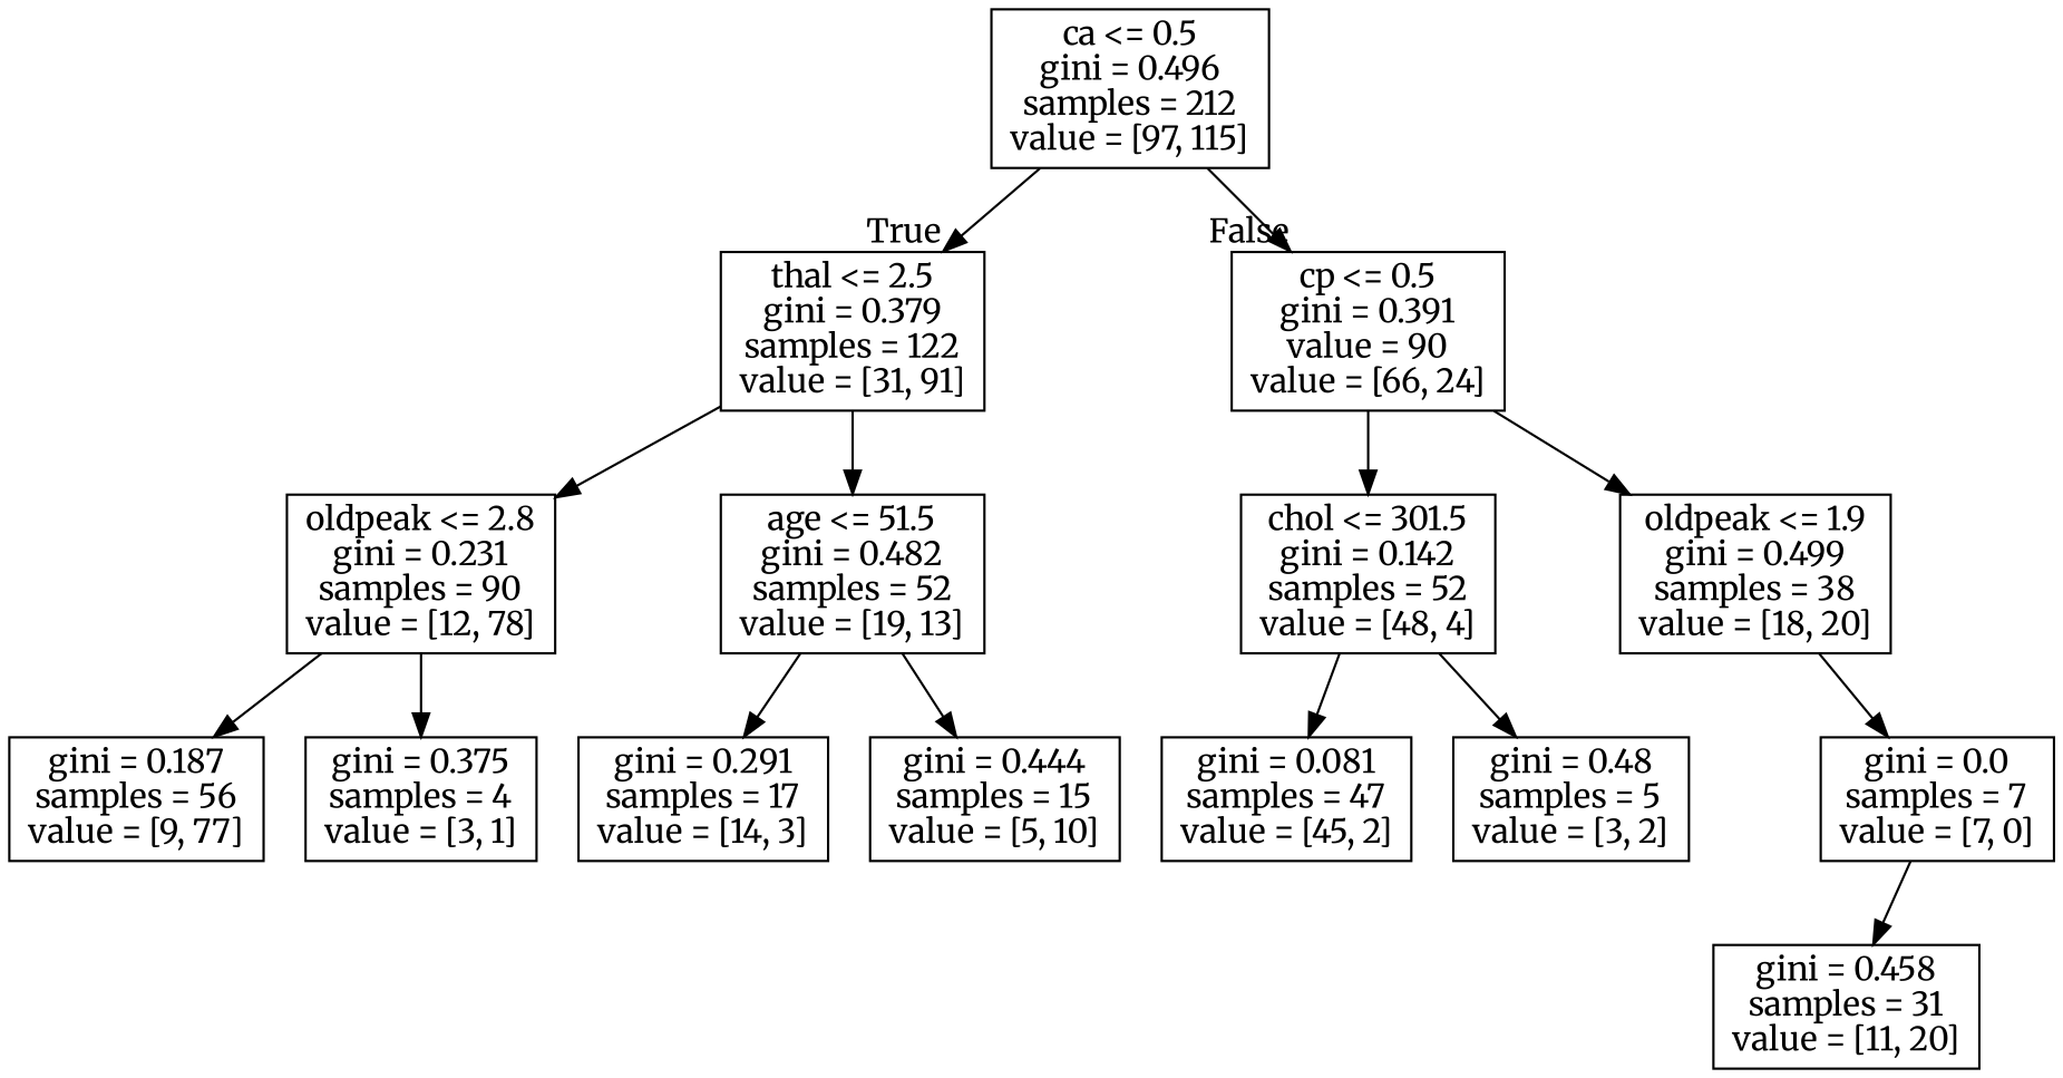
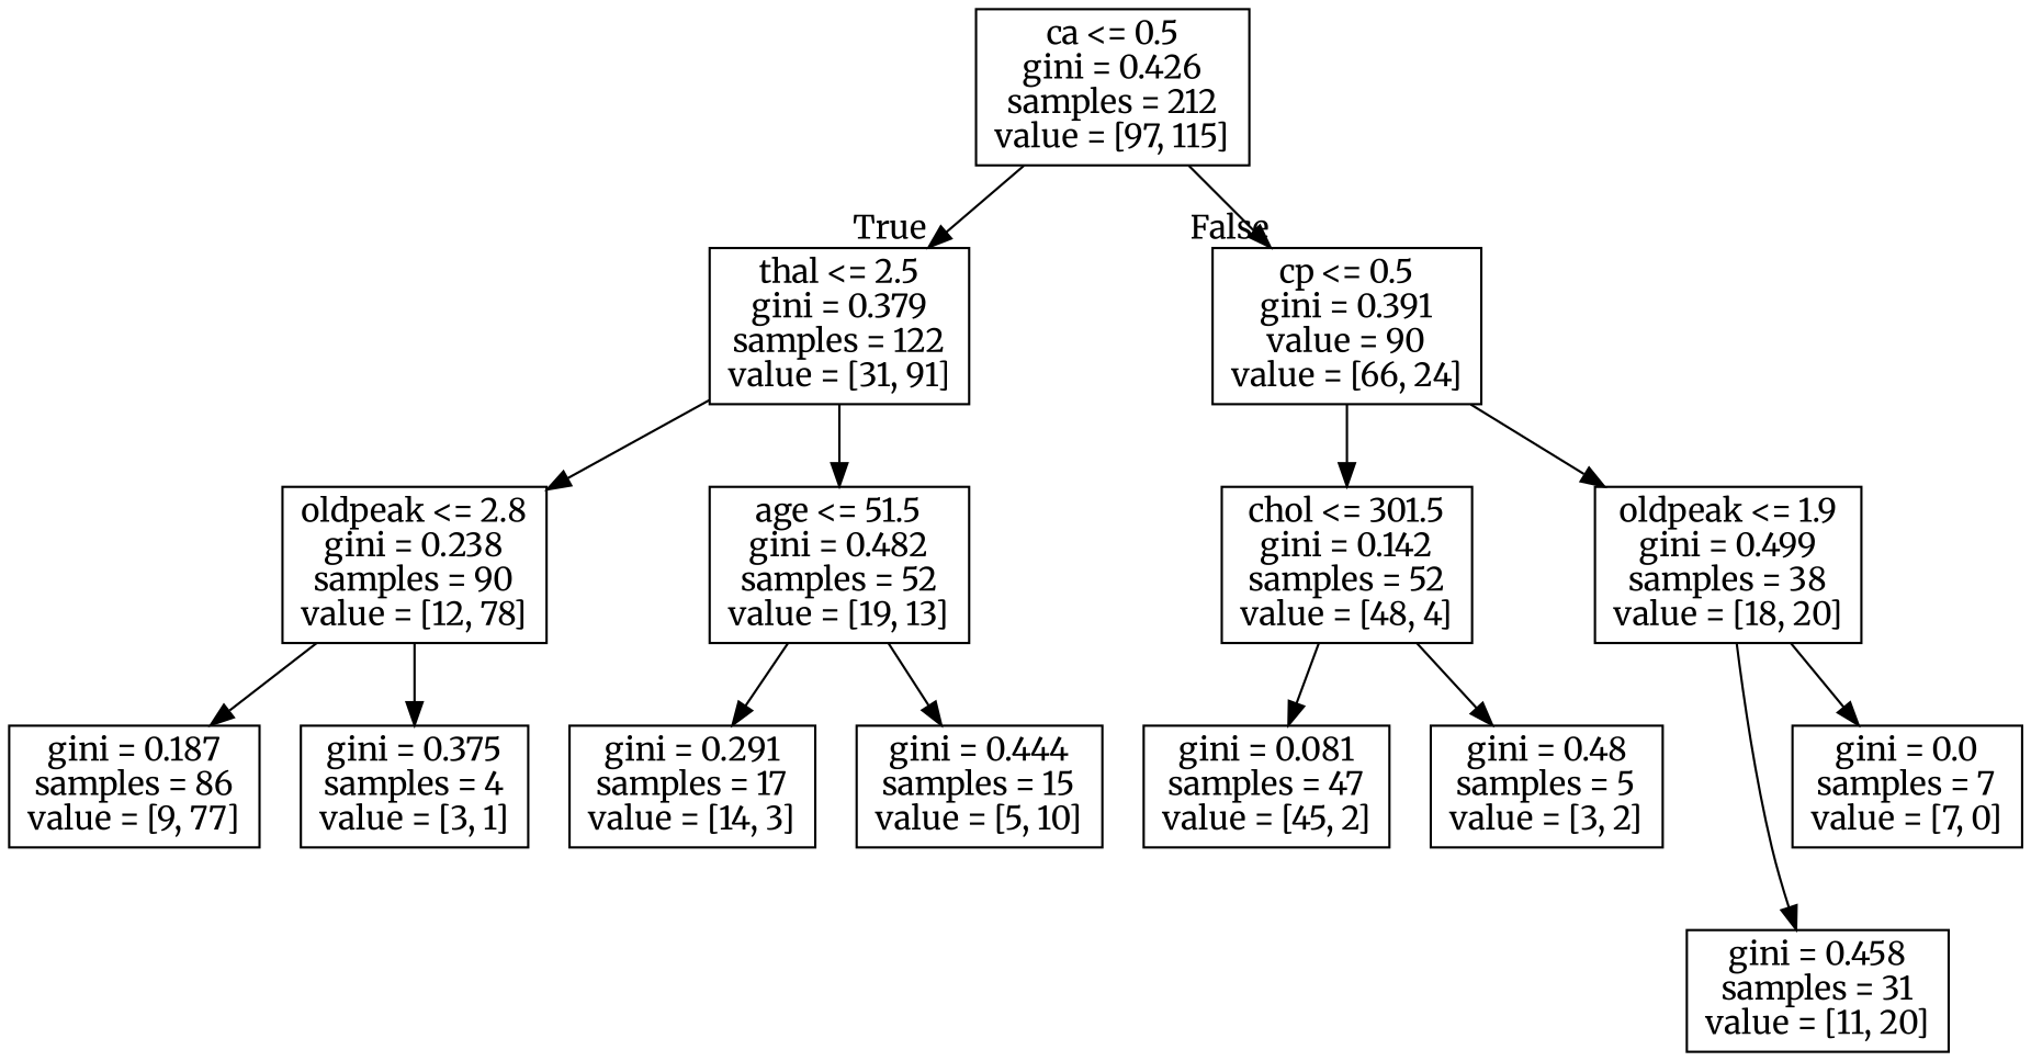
  digraph {
    fontname=Merriweather
    node [fontname=Merriweather shape=box]
    edge [fontname=Merriweather]
-   n1 [label="ca <= 0.5\ngini = 0.496\nsamples = 212\nvalue = [97, 115]"]
+   n1 [label="ca <= 0.5\ngini = 0.426\nsamples = 212\nvalue = [97, 115]"]
    n2 [label="thal <= 2.5\ngini = 0.379\nsamples = 122\nvalue = [31, 91]"]
    n3 [label="cp <= 0.5\ngini = 0.391\nvalue = 90\nvalue = [66, 24]"]
-   n4 [label="oldpeak <= 2.8\ngini = 0.231\nsamples = 90\nvalue = [12, 78]"]
+   n4 [label="oldpeak <= 2.8\ngini = 0.238\nsamples = 90\nvalue = [12, 78]"]
    n5 [label="age <= 51.5\ngini = 0.482\nsamples = 52\nvalue = [19, 13]"]
    n6 [label="chol <= 301.5\ngini = 0.142\nsamples = 52\nvalue = [48, 4]"]
    n7 [label="oldpeak <= 1.9\ngini = 0.499\nsamples = 38\nvalue = [18, 20]"]
-   n8 [label="gini = 0.187\nsamples = 56\nvalue = [9, 77]"]
+   n8 [label="gini = 0.187\nsamples = 86\nvalue = [9, 77]"]
    n9 [label="gini = 0.375\nsamples = 4\nvalue = [3, 1]"]
    n10 [label="gini = 0.291\nsamples = 17\nvalue = [14, 3]"]
    n11 [label="gini = 0.444\nsamples = 15\nvalue = [5, 10]"]
    n12 [label="gini = 0.081\nsamples = 47\nvalue = [45, 2]"]
    n13 [label="gini = 0.48\nsamples = 5\nvalue = [3, 2]"]
    n14 [label="gini = 0.458\nsamples = 31\nvalue = [11, 20]"]
    n15 [label="gini = 0.0\nsamples = 7\nvalue = [7, 0]"]
    n1 -> n2 [headlabel=True labelangle=45 labeldistance=2.5]
    n1 -> n3 [headlabel=False labelangle=-45 labeldistance=2.5]
    n2 -> n4
    n2 -> n5
    n3 -> n6
    n3 -> n7
    n4 -> n8
    n4 -> n9
    n5 -> n10
    n5 -> n11
    n6 -> n12
    n6 -> n13
-   n15 -> n14
+   n7 -> n14
    n7 -> n15
  }
